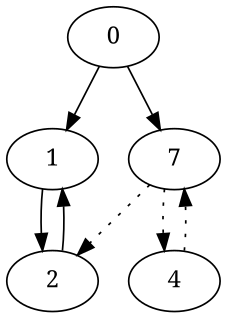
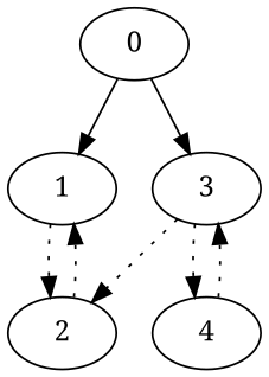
  digraph {
    fontname="Noto Serif"
    node [fontname="Noto Serif"]
    edge [fontname="Noto Serif" style=dotted]
    0
    1
-   3 [label=7]
+   3
    2
    4
    0 -> 1 [style=""]
    0 -> 3 [style=""]
-   1 -> 2 [style=""]
+   1 -> 2
    3 -> 2
    3 -> 4
-   2 -> 1 [style=solid]
+   2 -> 1
    4 -> 3
  }
